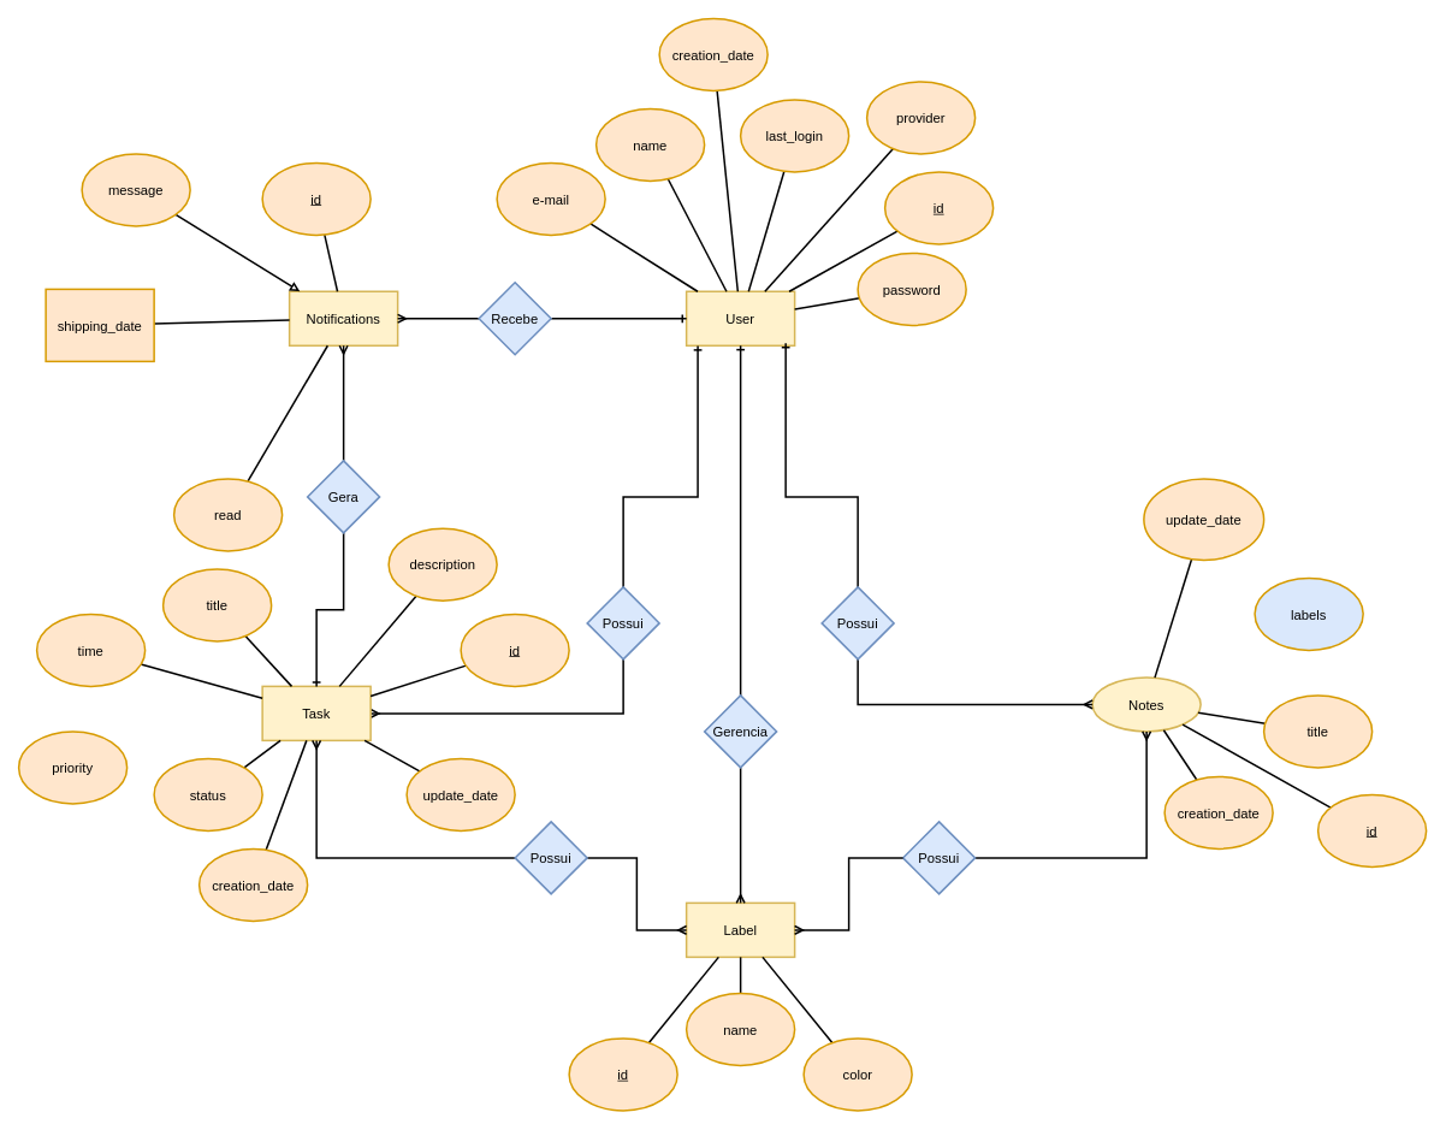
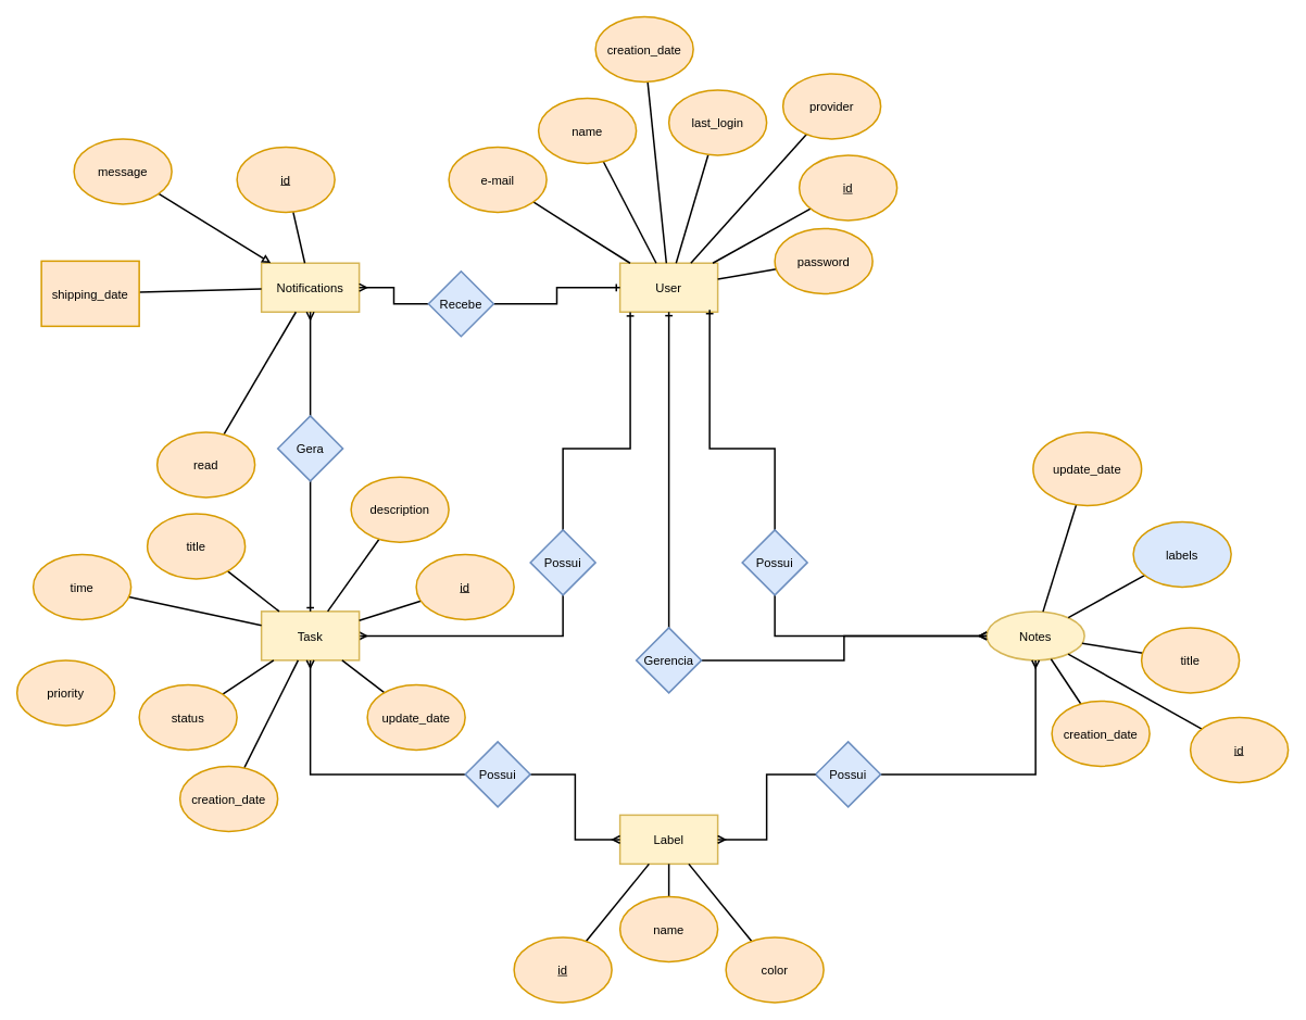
  <mxCell id="0" />
  <mxCell id="1" parent="0" />
  <mxCell id="2" value="User" style="rounded=0;whiteSpace=wrap;html=1;fontSize=15;strokeWidth=2;fillColor=#fff2cc;strokeColor=#d6b656;" vertex="1" parent="1"><mxGeometry x="760" y="322.5" width="120" height="60" as="geometry" /></mxCell>
  <mxCell id="3" style="edgeStyle=orthogonalEdgeStyle;rounded=0;orthogonalLoop=1;jettySize=auto;html=1;entryX=0.917;entryY=0.958;entryDx=0;entryDy=0;endArrow=ERone;endFill=0;entryPerimeter=0;exitX=0.5;exitY=0;exitDx=0;exitDy=0;fontSize=15;strokeWidth=2;" edge="1" parent="1" source="65" target="2"><mxGeometry relative="1" as="geometry"><mxPoint x="1020" y="660" as="sourcePoint" /><Array as="points"><mxPoint x="950" y="550" /><mxPoint x="870" y="550" /></Array></mxGeometry></mxCell>
  <mxCell id="4" value="Notes" style="ellipse;whiteSpace=wrap;html=1;fontSize=15;strokeWidth=2;fillColor=#fff2cc;strokeColor=#d6b656;" vertex="1" parent="1"><mxGeometry x="1210" y="750" width="120" height="60" as="geometry" /></mxCell>
  <mxCell id="5" style="edgeStyle=orthogonalEdgeStyle;rounded=0;orthogonalLoop=1;jettySize=auto;html=1;entryX=0.5;entryY=1;entryDx=0;entryDy=0;startArrow=ERmany;startFill=0;endArrow=none;endFill=0;strokeWidth=2;fontSize=15;" edge="1" parent="1" source="6" target="63"><mxGeometry relative="1" as="geometry"><mxPoint x="550" y="770" as="targetPoint" /></mxGeometry></mxCell>
- <mxCell id="6" value="Task" style="rounded=0;whiteSpace=wrap;html=1;fontSize=15;strokeWidth=2;fillColor=#fff2cc;strokeColor=#d6b656;" vertex="1" parent="1"><mxGeometry x="290" y="760" width="120" height="60" as="geometry" /></mxCell>
+ <mxCell id="6" value="Task" style="rounded=0;whiteSpace=wrap;html=1;fontSize=15;strokeWidth=2;fillColor=#fff2cc;strokeColor=#d6b656;" vertex="1" parent="1"><mxGeometry x="320" y="750" width="120" height="60" as="geometry" /></mxCell>
  <mxCell id="7" value="Label" style="rounded=0;whiteSpace=wrap;html=1;fontSize=15;strokeWidth=2;fillColor=#fff2cc;strokeColor=#d6b656;" vertex="1" parent="1"><mxGeometry x="760" y="1000" width="120" height="60" as="geometry" /></mxCell>
  <mxCell id="8" style="rounded=0;orthogonalLoop=1;jettySize=auto;html=1;endArrow=none;endFill=0;fontSize=15;strokeWidth=2;" edge="1" parent="1" source="9" target="2"><mxGeometry relative="1" as="geometry" /></mxCell>
  <mxCell id="9" value="&lt;u&gt;id&lt;/u&gt;" style="ellipse;whiteSpace=wrap;html=1;fontSize=15;strokeWidth=2;fillColor=#ffe6cc;strokeColor=#d79b00;" vertex="1" parent="1"><mxGeometry x="980" y="190" width="120" height="80" as="geometry" /></mxCell>
  <mxCell id="10" style="rounded=0;orthogonalLoop=1;jettySize=auto;html=1;endArrow=none;endFill=0;fontSize=15;strokeWidth=2;" edge="1" parent="1" source="11" target="2"><mxGeometry relative="1" as="geometry" /></mxCell>
  <mxCell id="11" value="name" style="ellipse;whiteSpace=wrap;html=1;fontSize=15;strokeWidth=2;fillColor=#ffe6cc;strokeColor=#d79b00;" vertex="1" parent="1"><mxGeometry x="660" y="120" width="120" height="80" as="geometry" /></mxCell>
  <mxCell id="12" style="rounded=0;orthogonalLoop=1;jettySize=auto;html=1;endArrow=none;endFill=0;fontSize=15;strokeWidth=2;" edge="1" parent="1" source="13" target="2"><mxGeometry relative="1" as="geometry" /></mxCell>
  <mxCell id="13" value="e-mail" style="ellipse;whiteSpace=wrap;html=1;fontSize=15;strokeWidth=2;fillColor=#ffe6cc;strokeColor=#d79b00;" vertex="1" parent="1"><mxGeometry x="550" y="180" width="120" height="80" as="geometry" /></mxCell>
  <mxCell id="14" style="rounded=0;orthogonalLoop=1;jettySize=auto;html=1;endArrow=none;endFill=0;fontSize=15;strokeWidth=2;" edge="1" parent="1" source="15" target="2"><mxGeometry relative="1" as="geometry" /></mxCell>
  <mxCell id="15" value="password" style="ellipse;whiteSpace=wrap;html=1;fontSize=15;strokeWidth=2;fillColor=#ffe6cc;strokeColor=#d79b00;" vertex="1" parent="1"><mxGeometry x="950" y="280" width="120" height="80" as="geometry" /></mxCell>
  <mxCell id="16" style="rounded=0;orthogonalLoop=1;jettySize=auto;html=1;endArrow=none;endFill=0;fontSize=15;strokeWidth=2;" edge="1" parent="1" source="17" target="2"><mxGeometry relative="1" as="geometry" /></mxCell>
  <mxCell id="17" value="provider" style="ellipse;whiteSpace=wrap;html=1;fontSize=15;strokeWidth=2;fillColor=#ffe6cc;strokeColor=#d79b00;" vertex="1" parent="1"><mxGeometry x="960" y="90" width="120" height="80" as="geometry" /></mxCell>
  <mxCell id="18" style="rounded=0;orthogonalLoop=1;jettySize=auto;html=1;endArrow=none;endFill=0;fontSize=15;strokeWidth=2;" edge="1" parent="1" source="19" target="2"><mxGeometry relative="1" as="geometry" /></mxCell>
  <mxCell id="19" value="creation_date" style="ellipse;whiteSpace=wrap;html=1;fontSize=15;strokeWidth=2;fillColor=#ffe6cc;strokeColor=#d79b00;" vertex="1" parent="1"><mxGeometry x="730" y="20" width="120" height="80" as="geometry" /></mxCell>
  <mxCell id="20" style="rounded=0;orthogonalLoop=1;jettySize=auto;html=1;endArrow=none;endFill=0;fontSize=15;strokeWidth=2;" edge="1" parent="1" source="21" target="2"><mxGeometry relative="1" as="geometry" /></mxCell>
  <mxCell id="21" value="last_login" style="ellipse;whiteSpace=wrap;html=1;fontSize=15;strokeWidth=2;fillColor=#ffe6cc;strokeColor=#d79b00;" vertex="1" parent="1"><mxGeometry x="820" y="110" width="120" height="80" as="geometry" /></mxCell>
  <mxCell id="22" style="rounded=0;orthogonalLoop=1;jettySize=auto;html=1;endArrow=none;endFill=0;fontSize=15;strokeWidth=2;" edge="1" parent="1" source="23" target="4"><mxGeometry relative="1" as="geometry" /></mxCell>
  <mxCell id="23" value="&lt;u&gt;id&lt;/u&gt;" style="ellipse;whiteSpace=wrap;html=1;fontSize=15;strokeWidth=2;fillColor=#ffe6cc;strokeColor=#d79b00;" vertex="1" parent="1"><mxGeometry x="1460" y="880" width="120" height="80" as="geometry" /></mxCell>
  <mxCell id="24" style="rounded=0;orthogonalLoop=1;jettySize=auto;html=1;endArrow=none;endFill=0;fontSize=15;strokeWidth=2;" edge="1" parent="1" source="25" target="4"><mxGeometry relative="1" as="geometry" /></mxCell>
  <mxCell id="25" value="title" style="ellipse;whiteSpace=wrap;html=1;fontSize=15;strokeWidth=2;fillColor=#ffe6cc;strokeColor=#d79b00;" vertex="1" parent="1"><mxGeometry x="1400" y="770" width="120" height="80" as="geometry" /></mxCell>
+ <mxCell id="26" style="rounded=0;orthogonalLoop=1;jettySize=auto;html=1;endArrow=none;endFill=0;fontSize=15;strokeWidth=2;" edge="1" parent="1" source="27" target="4"><mxGeometry relative="1" as="geometry" /></mxCell>
  <mxCell id="27" value="labels" style="ellipse;whiteSpace=wrap;html=1;fontSize=15;strokeWidth=2;fillColor=#dae8fc;strokeColor=#d79b00;" vertex="1" parent="1"><mxGeometry x="1390" y="640" width="120" height="80" as="geometry" /></mxCell>
  <mxCell id="28" style="rounded=0;orthogonalLoop=1;jettySize=auto;html=1;endArrow=none;endFill=0;fontSize=15;strokeWidth=2;" edge="1" parent="1" source="29" target="4"><mxGeometry relative="1" as="geometry" /></mxCell>
  <mxCell id="29" value="update_date" style="ellipse;whiteSpace=wrap;html=1;fontSize=15;strokeWidth=2;fillColor=#ffe6cc;strokeColor=#d79b00;" vertex="1" parent="1"><mxGeometry x="1267" y="530" width="133" height="90" as="geometry" /></mxCell>
  <mxCell id="30" style="rounded=0;orthogonalLoop=1;jettySize=auto;html=1;endArrow=none;endFill=0;fontSize=15;strokeWidth=2;" edge="1" parent="1" source="31" target="4"><mxGeometry relative="1" as="geometry" /></mxCell>
  <mxCell id="31" value="creation_date" style="ellipse;whiteSpace=wrap;html=1;fontSize=15;strokeWidth=2;fillColor=#ffe6cc;strokeColor=#d79b00;" vertex="1" parent="1"><mxGeometry x="1290" y="860" width="120" height="80" as="geometry" /></mxCell>
  <mxCell id="32" style="rounded=0;orthogonalLoop=1;jettySize=auto;html=1;endArrow=none;endFill=0;fontSize=15;strokeWidth=2;" edge="1" parent="1" source="33" target="6"><mxGeometry relative="1" as="geometry" /></mxCell>
  <mxCell id="33" value="&lt;u&gt;id&lt;/u&gt;" style="ellipse;whiteSpace=wrap;html=1;fontSize=15;strokeWidth=2;fillColor=#ffe6cc;strokeColor=#d79b00;" vertex="1" parent="1"><mxGeometry x="510" y="680" width="120" height="80" as="geometry" /></mxCell>
  <mxCell id="34" style="rounded=0;orthogonalLoop=1;jettySize=auto;html=1;endArrow=none;endFill=0;fontSize=15;strokeWidth=2;" edge="1" parent="1" source="35" target="6"><mxGeometry relative="1" as="geometry" /></mxCell>
  <mxCell id="35" value="title" style="ellipse;whiteSpace=wrap;html=1;fontSize=15;strokeWidth=2;fillColor=#ffe6cc;strokeColor=#d79b00;" vertex="1" parent="1"><mxGeometry x="180" y="630" width="120" height="80" as="geometry" /></mxCell>
  <mxCell id="36" style="rounded=0;orthogonalLoop=1;jettySize=auto;html=1;endArrow=none;endFill=0;fontSize=15;strokeWidth=2;" edge="1" parent="1" source="37" target="6"><mxGeometry relative="1" as="geometry" /></mxCell>
  <mxCell id="37" value="description" style="ellipse;whiteSpace=wrap;html=1;fontSize=15;strokeWidth=2;fillColor=#ffe6cc;strokeColor=#d79b00;" vertex="1" parent="1"><mxGeometry x="430" y="585" width="120" height="80" as="geometry" /></mxCell>
  <mxCell id="38" style="rounded=0;orthogonalLoop=1;jettySize=auto;html=1;endArrow=none;endFill=0;fontSize=15;strokeWidth=2;" edge="1" parent="1" source="39" target="6"><mxGeometry relative="1" as="geometry" /></mxCell>
  <mxCell id="39" value="time" style="ellipse;whiteSpace=wrap;html=1;fontSize=15;strokeWidth=2;fillColor=#ffe6cc;strokeColor=#d79b00;" vertex="1" parent="1"><mxGeometry x="40" y="680" width="120" height="80" as="geometry" /></mxCell>
  <mxCell id="40" style="rounded=0;orthogonalLoop=1;jettySize=auto;html=1;endArrow=none;endFill=0;fontSize=15;strokeWidth=2;" edge="1" parent="1" source="41" target="6"><mxGeometry relative="1" as="geometry" /></mxCell>
  <mxCell id="41" value="status" style="ellipse;whiteSpace=wrap;html=1;fontSize=15;strokeWidth=2;fillColor=#ffe6cc;strokeColor=#d79b00;" vertex="1" parent="1"><mxGeometry x="170" y="840" width="120" height="80" as="geometry" /></mxCell>
  <mxCell id="42" value="&lt;span style=&quot;text-align: left;&quot;&gt;priority&lt;/span&gt;" style="ellipse;whiteSpace=wrap;html=1;strokeWidth=2;fontSize=15;fillColor=#ffe6cc;strokeColor=#d79b00;" vertex="1" parent="1"><mxGeometry x="20" y="810" width="120" height="80" as="geometry" /></mxCell>
  <mxCell id="43" style="rounded=0;orthogonalLoop=1;jettySize=auto;html=1;endArrow=none;endFill=0;fontSize=15;strokeWidth=2;" edge="1" parent="1" source="44" target="6"><mxGeometry relative="1" as="geometry" /></mxCell>
  <mxCell id="44" value="update_date" style="ellipse;whiteSpace=wrap;html=1;fontSize=15;strokeWidth=2;fillColor=#ffe6cc;strokeColor=#d79b00;" vertex="1" parent="1"><mxGeometry x="450" y="840" width="120" height="80" as="geometry" /></mxCell>
  <mxCell id="45" style="rounded=0;orthogonalLoop=1;jettySize=auto;html=1;endArrow=none;endFill=0;fontSize=15;strokeWidth=2;" edge="1" parent="1" source="46" target="6"><mxGeometry relative="1" as="geometry" /></mxCell>
  <mxCell id="46" value="creation_date" style="ellipse;whiteSpace=wrap;html=1;fontSize=15;strokeWidth=2;fillColor=#ffe6cc;strokeColor=#d79b00;" vertex="1" parent="1"><mxGeometry x="220" y="940" width="120" height="80" as="geometry" /></mxCell>
  <mxCell id="47" style="rounded=0;orthogonalLoop=1;jettySize=auto;html=1;endArrow=none;endFill=0;fontSize=15;strokeWidth=2;" edge="1" parent="1" source="48" target="7"><mxGeometry relative="1" as="geometry" /></mxCell>
  <mxCell id="48" value="&lt;u&gt;id&lt;/u&gt;" style="ellipse;whiteSpace=wrap;html=1;fontSize=15;strokeWidth=2;fillColor=#ffe6cc;strokeColor=#d79b00;" vertex="1" parent="1"><mxGeometry x="630" y="1150" width="120" height="80" as="geometry" /></mxCell>
  <mxCell id="49" style="rounded=0;orthogonalLoop=1;jettySize=auto;html=1;endArrow=none;endFill=0;fontSize=15;strokeWidth=2;" edge="1" parent="1" source="50" target="7"><mxGeometry relative="1" as="geometry" /></mxCell>
  <mxCell id="50" value="name" style="ellipse;whiteSpace=wrap;html=1;fontSize=15;strokeWidth=2;fillColor=#ffe6cc;strokeColor=#d79b00;" vertex="1" parent="1"><mxGeometry x="760" y="1100" width="120" height="80" as="geometry" /></mxCell>
  <mxCell id="51" style="rounded=0;orthogonalLoop=1;jettySize=auto;html=1;endArrow=none;endFill=0;fontSize=15;strokeWidth=2;" edge="1" parent="1" source="52" target="7"><mxGeometry relative="1" as="geometry" /></mxCell>
  <mxCell id="52" value="color" style="ellipse;whiteSpace=wrap;html=1;fontSize=15;strokeWidth=2;fillColor=#ffe6cc;strokeColor=#d79b00;" vertex="1" parent="1"><mxGeometry x="890" y="1150" width="120" height="80" as="geometry" /></mxCell>
  <mxCell id="53" value="Notifications" style="rounded=0;whiteSpace=wrap;html=1;fontSize=15;strokeWidth=2;fillColor=#fff2cc;strokeColor=#d6b656;" vertex="1" parent="1"><mxGeometry x="320" y="322.5" width="120" height="60" as="geometry" /></mxCell>
  <mxCell id="54" style="rounded=0;orthogonalLoop=1;jettySize=auto;html=1;endArrow=none;endFill=0;fontSize=15;strokeWidth=2;" edge="1" parent="1" source="55" target="53"><mxGeometry relative="1" as="geometry" /></mxCell>
  <mxCell id="55" value="&lt;u&gt;id&lt;/u&gt;" style="ellipse;whiteSpace=wrap;html=1;fontSize=15;strokeWidth=2;fillColor=#ffe6cc;strokeColor=#d79b00;" vertex="1" parent="1"><mxGeometry x="290" y="180" width="120" height="80" as="geometry" /></mxCell>
  <mxCell id="56" style="rounded=0;orthogonalLoop=1;jettySize=auto;html=1;endArrow=block;endFill=0;fontSize=15;strokeWidth=2;" edge="1" parent="1" source="57" target="53"><mxGeometry relative="1" as="geometry" /></mxCell>
  <mxCell id="57" value="message" style="ellipse;whiteSpace=wrap;html=1;fontSize=15;strokeWidth=2;fillColor=#ffe6cc;strokeColor=#d79b00;" vertex="1" parent="1"><mxGeometry x="90" y="170" width="120" height="80" as="geometry" /></mxCell>
  <mxCell id="58" style="rounded=0;orthogonalLoop=1;jettySize=auto;html=1;endArrow=none;endFill=0;fontSize=15;strokeWidth=2;" edge="1" parent="1" source="59" target="53"><mxGeometry relative="1" as="geometry" /></mxCell>
  <mxCell id="59" value="shipping_date" style="whiteSpace=wrap;html=1;fontSize=15;strokeWidth=2;fillColor=#ffe6cc;strokeColor=#d79b00;rounded=0;" vertex="1" parent="1"><mxGeometry x="50" y="320" width="120" height="80" as="geometry" /></mxCell>
  <mxCell id="60" style="rounded=0;orthogonalLoop=1;jettySize=auto;html=1;endArrow=none;endFill=0;fontSize=15;strokeWidth=2;" edge="1" parent="1" source="61" target="53"><mxGeometry relative="1" as="geometry" /></mxCell>
  <mxCell id="61" value="read" style="ellipse;whiteSpace=wrap;html=1;fontSize=15;strokeWidth=2;fillColor=#ffe6cc;strokeColor=#d79b00;" vertex="1" parent="1"><mxGeometry x="192" y="530" width="120" height="80" as="geometry" /></mxCell>
  <mxCell id="62" style="edgeStyle=orthogonalEdgeStyle;rounded=0;orthogonalLoop=1;jettySize=auto;html=1;endArrow=ERone;endFill=0;exitX=0.5;exitY=0;exitDx=0;exitDy=0;entryX=0.105;entryY=1.006;entryDx=0;entryDy=0;entryPerimeter=0;fontSize=15;strokeWidth=2;" edge="1" parent="1" source="63" target="2"><mxGeometry relative="1" as="geometry"><mxPoint x="669.999" y="670.059" as="sourcePoint" /><mxPoint x="810" y="420" as="targetPoint" /><Array as="points"><mxPoint x="690" y="550" /><mxPoint x="773" y="550" /></Array></mxGeometry></mxCell>
  <mxCell id="63" value="Possui" style="rhombus;whiteSpace=wrap;html=1;fontSize=15;strokeWidth=2;fillColor=#dae8fc;strokeColor=#6c8ebf;" vertex="1" parent="1"><mxGeometry x="650" y="650" width="80" height="80" as="geometry" /></mxCell>
  <mxCell id="64" value="" style="edgeStyle=orthogonalEdgeStyle;rounded=0;orthogonalLoop=1;jettySize=auto;html=1;entryX=0.5;entryY=1;entryDx=0;entryDy=0;startArrow=ERmany;startFill=0;endArrow=none;endFill=0;fontSize=15;strokeWidth=2;" edge="1" parent="1" source="4" target="65"><mxGeometry relative="1" as="geometry"><mxPoint x="1330" y="665" as="sourcePoint" /><mxPoint x="880" y="368" as="targetPoint" /></mxGeometry></mxCell>
  <mxCell id="65" value="Possui" style="rhombus;whiteSpace=wrap;html=1;fontSize=15;strokeWidth=2;fillColor=#dae8fc;strokeColor=#6c8ebf;" vertex="1" parent="1"><mxGeometry x="910" y="650" width="80" height="80" as="geometry" /></mxCell>
  <mxCell id="66" style="edgeStyle=orthogonalEdgeStyle;rounded=0;orthogonalLoop=1;jettySize=auto;html=1;entryX=0.5;entryY=1;entryDx=0;entryDy=0;endArrow=ERone;endFill=0;fontSize=15;strokeWidth=2;" edge="1" parent="1" source="68" target="2"><mxGeometry relative="1" as="geometry" /></mxCell>
- <mxCell id="67" style="edgeStyle=orthogonalEdgeStyle;rounded=0;orthogonalLoop=1;jettySize=auto;html=1;endArrow=ERmany;endFill=0;fontSize=15;strokeWidth=2;" edge="1" parent="1" source="68" target="7"><mxGeometry relative="1" as="geometry" /></mxCell>
+ <mxCell id="67" style="edgeStyle=orthogonalEdgeStyle;rounded=0;orthogonalLoop=1;jettySize=auto;html=1;endArrow=ERmany;endFill=0;fontSize=15;strokeWidth=2;" edge="1" parent="1" source="68" target="4"><mxGeometry relative="1" as="geometry" /></mxCell>
  <mxCell id="68" value="Gerencia" style="rhombus;whiteSpace=wrap;html=1;fontSize=15;strokeWidth=2;fillColor=#dae8fc;strokeColor=#6c8ebf;" vertex="1" parent="1"><mxGeometry x="780" y="770" width="80" height="80" as="geometry" /></mxCell>
  <mxCell id="69" style="edgeStyle=orthogonalEdgeStyle;rounded=0;orthogonalLoop=1;jettySize=auto;html=1;entryX=0;entryY=0.5;entryDx=0;entryDy=0;endArrow=ERmany;endFill=0;fontSize=15;strokeWidth=2;" edge="1" parent="1" source="71" target="7"><mxGeometry relative="1" as="geometry" /></mxCell>
  <mxCell id="70" style="edgeStyle=orthogonalEdgeStyle;rounded=0;orthogonalLoop=1;jettySize=auto;html=1;entryX=0.5;entryY=1;entryDx=0;entryDy=0;endArrow=ERmany;endFill=0;fontSize=15;strokeWidth=2;" edge="1" parent="1" source="71" target="6"><mxGeometry relative="1" as="geometry" /></mxCell>
  <mxCell id="71" value="Possui" style="rhombus;whiteSpace=wrap;html=1;fontSize=15;strokeWidth=2;fillColor=#dae8fc;strokeColor=#6c8ebf;" vertex="1" parent="1"><mxGeometry x="570" y="910" width="80" height="80" as="geometry" /></mxCell>
  <mxCell id="72" style="edgeStyle=orthogonalEdgeStyle;rounded=0;orthogonalLoop=1;jettySize=auto;html=1;entryX=0.5;entryY=1;entryDx=0;entryDy=0;endArrow=ERmany;endFill=0;fontSize=15;strokeWidth=2;" edge="1" parent="1" source="73" target="4"><mxGeometry relative="1" as="geometry" /></mxCell>
  <mxCell id="73" value="Possui" style="rhombus;whiteSpace=wrap;html=1;fontSize=15;strokeWidth=2;fillColor=#dae8fc;strokeColor=#6c8ebf;" vertex="1" parent="1"><mxGeometry x="1000" y="910" width="80" height="80" as="geometry" /></mxCell>
  <mxCell id="74" style="edgeStyle=orthogonalEdgeStyle;rounded=0;orthogonalLoop=1;jettySize=auto;html=1;entryX=1;entryY=0.5;entryDx=0;entryDy=0;endArrow=ERmany;endFill=0;fontSize=15;strokeWidth=2;" edge="1" parent="1" source="73" target="7"><mxGeometry relative="1" as="geometry"><mxPoint x="970" y="1038" as="targetPoint" /></mxGeometry></mxCell>
  <mxCell id="75" style="edgeStyle=orthogonalEdgeStyle;rounded=0;orthogonalLoop=1;jettySize=auto;html=1;endArrow=ERmany;endFill=0;fontSize=15;strokeWidth=2;" edge="1" parent="1" source="77" target="53"><mxGeometry relative="1" as="geometry" /></mxCell>
  <mxCell id="76" style="edgeStyle=orthogonalEdgeStyle;rounded=0;orthogonalLoop=1;jettySize=auto;html=1;endArrow=ERone;endFill=0;entryX=0;entryY=0.5;entryDx=0;entryDy=0;fontSize=15;strokeWidth=2;" edge="1" parent="1" source="77" target="2"><mxGeometry relative="1" as="geometry" /></mxCell>
- <mxCell id="77" value="Recebe" style="rhombus;whiteSpace=wrap;html=1;fontSize=15;strokeWidth=2;fillColor=#dae8fc;strokeColor=#6c8ebf;" vertex="1" parent="1"><mxGeometry x="530" y="312.5" width="80" height="80" as="geometry" /></mxCell>
+ <mxCell id="77" value="Recebe" style="rhombus;whiteSpace=wrap;html=1;fontSize=15;strokeWidth=2;fillColor=#dae8fc;strokeColor=#6c8ebf;" vertex="1" parent="1"><mxGeometry x="525" y="332.5" width="80" height="80" as="geometry" /></mxCell>
  <mxCell id="78" style="edgeStyle=orthogonalEdgeStyle;rounded=0;orthogonalLoop=1;jettySize=auto;html=1;endArrow=ERone;endFill=0;fontSize=15;strokeWidth=2;" edge="1" parent="1" source="80" target="6"><mxGeometry relative="1" as="geometry" /></mxCell>
  <mxCell id="79" style="edgeStyle=orthogonalEdgeStyle;rounded=0;orthogonalLoop=1;jettySize=auto;html=1;endArrow=ERmany;endFill=0;fontSize=15;strokeWidth=2;" edge="1" parent="1" source="80" target="53"><mxGeometry relative="1" as="geometry" /></mxCell>
  <mxCell id="80" value="Gera" style="rhombus;whiteSpace=wrap;html=1;fontSize=15;strokeWidth=2;fillColor=#dae8fc;strokeColor=#6c8ebf;" vertex="1" parent="1"><mxGeometry x="340" y="510" width="80" height="80" as="geometry" /></mxCell>
